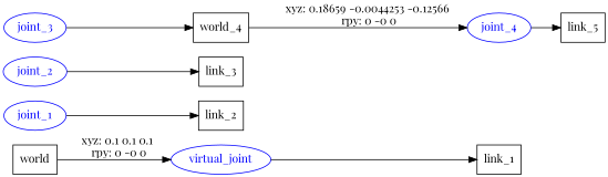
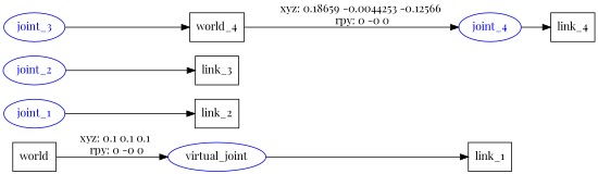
  digraph {
    fontname="Playfair Display"
    rankdir=LR
    node [fontname="Playfair Display" shape=box]
    edge [fontname="Playfair Display"]
    n1 [label=world]
-   virtual_joint [color=blue fontcolor=blue shape=ellipse]
+   virtual_joint [color=blue fontcolor=black shape=ellipse]
    n3 [label=link_1]
    joint_1 [color=blue fontcolor=blue shape=ellipse]
    n5 [label=link_2]
    joint_2 [color=blue fontcolor=blue shape=ellipse]
    n7 [label=link_3]
    joint_3 [color=blue fontcolor=blue shape=ellipse]
    n9 [label=world_4]
    joint_4 [color=blue fontcolor=blue shape=ellipse]
-   n11 [label=link_5]
+   n11 [label=link_4]
    n1 -> virtual_joint [label="xyz: 0.1 0.1 0.1 \nrpy: 0 -0 0"]
    virtual_joint -> n3
    joint_1 -> n5
    joint_2 -> n7
    joint_3 -> n9
    n9 -> joint_4 [label="xyz: 0.18659 -0.0044253 -0.12566 \nrpy: 0 -0 0"]
    joint_4 -> n11
  }
